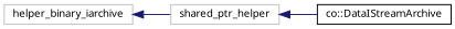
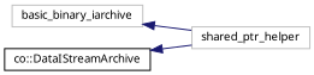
  digraph {
    rankdir=LR
    node [color=grey75 fillcolor=white fontname=Sans fontsize=10 shape=record style=filled]
    edge [color=midnightblue dir=back fontname=Sans fontsize=10 labelfontname=Sans labelfontsize=10 style=solid]
-   n1 [height=0.2 label=helper_binary_iarchive width=0.4]
+   n1 [height=0.2 label=basic_binary_iarchive width=0.4]
    n2 [height=0.2 label=shared_ptr_helper width=0.4]
    n3 [color=black height=0.2 label="co::DataIStreamArchive" width=0.4]
    n1 -> n2
-   n2 -> n3
+   n3 -> n2
  }
